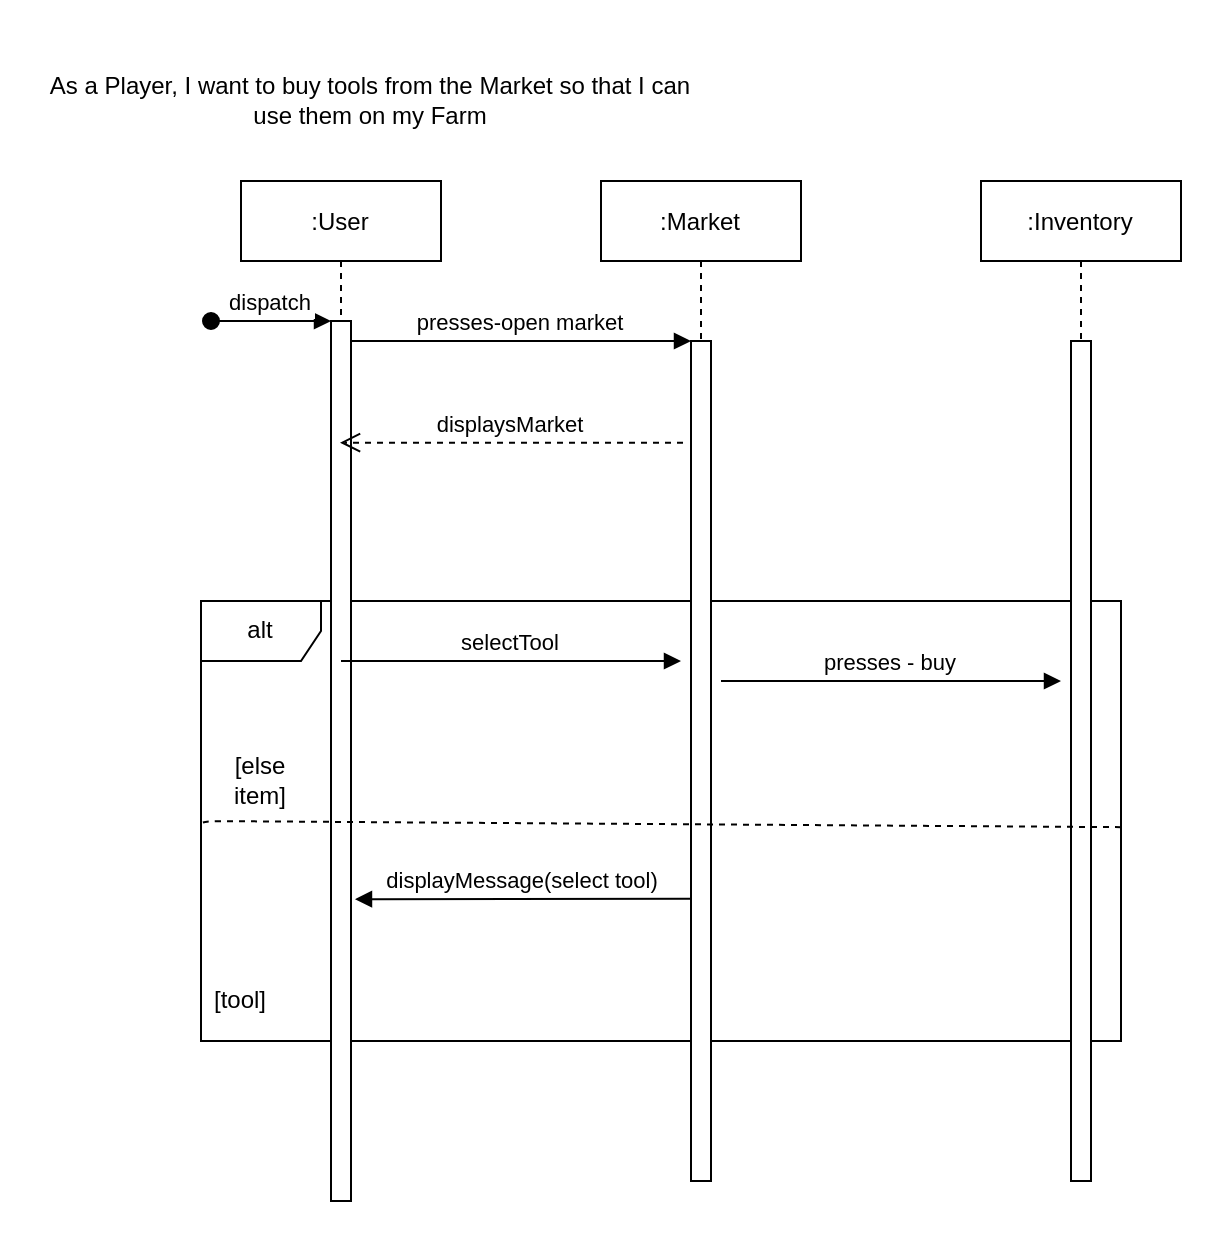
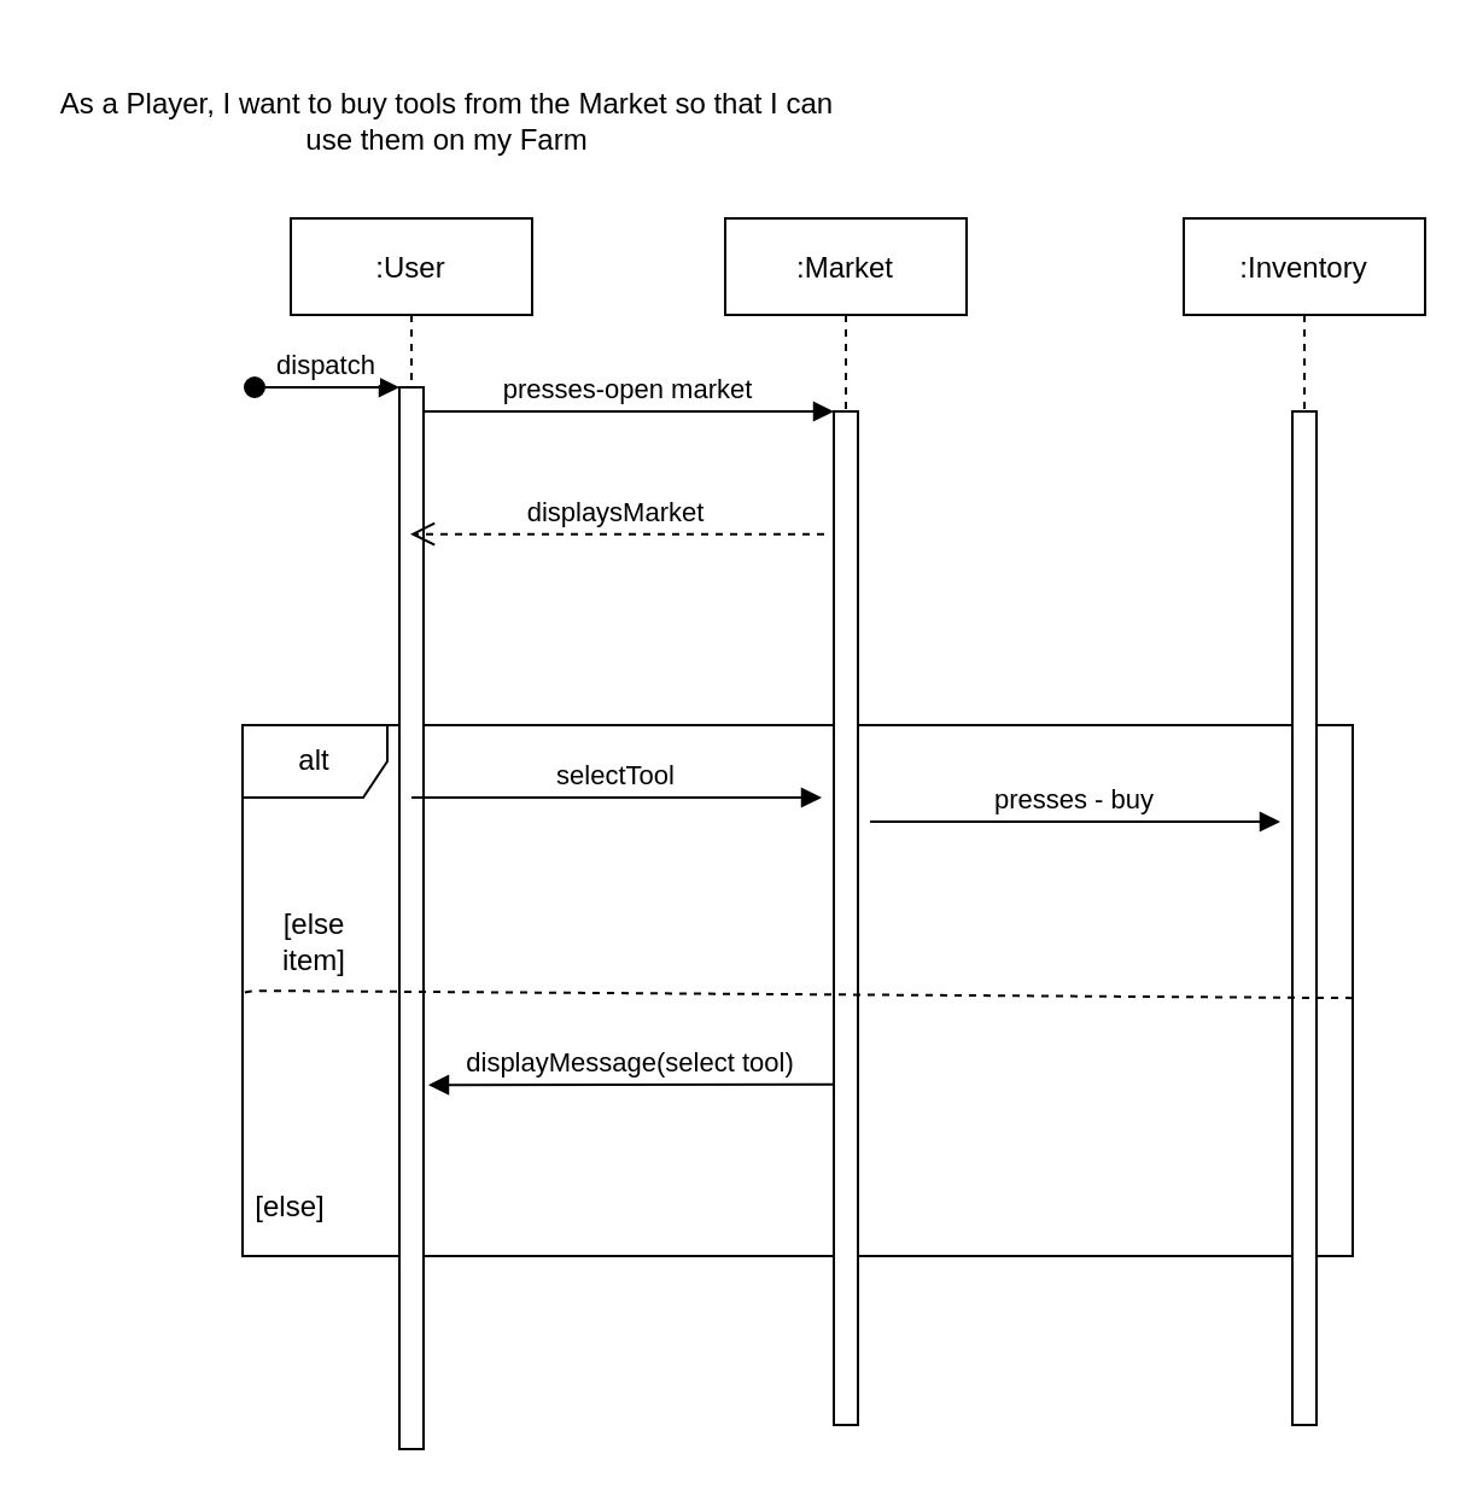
  <mxCell id="0" />
  <mxCell id="1" parent="0" />
  <mxCell id="2" value="alt" style="shape=umlFrame;whiteSpace=wrap;html=1;" vertex="1" parent="1"><mxGeometry x="100" y="300" width="460" height="220" as="geometry" /></mxCell>
  <mxCell id="3" value=":User" style="shape=umlLifeline;perimeter=lifelinePerimeter;container=1;collapsible=0;recursiveResize=0;rounded=0;shadow=0;strokeWidth=1;" parent="1" vertex="1"><mxGeometry x="120" y="90" width="100" height="510" as="geometry" /></mxCell>
  <mxCell id="4" value="" style="points=[];perimeter=orthogonalPerimeter;rounded=0;shadow=0;strokeWidth=1;" parent="3" vertex="1"><mxGeometry x="45" y="70" width="10" height="440" as="geometry" /></mxCell>
  <mxCell id="5" value="dispatch" style="verticalAlign=bottom;startArrow=oval;endArrow=block;startSize=8;shadow=0;strokeWidth=1;" parent="3" target="4" edge="1"><mxGeometry relative="1" as="geometry"><mxPoint x="-15" y="70" as="sourcePoint" /></mxGeometry></mxCell>
  <mxCell id="6" value=":Market" style="shape=umlLifeline;perimeter=lifelinePerimeter;container=1;collapsible=0;recursiveResize=0;rounded=0;shadow=0;strokeWidth=1;" parent="1" vertex="1"><mxGeometry x="300" y="90" width="100" height="500" as="geometry" /></mxCell>
  <mxCell id="7" value="" style="points=[];perimeter=orthogonalPerimeter;rounded=0;shadow=0;strokeWidth=1;" parent="6" vertex="1"><mxGeometry x="45" y="80" width="10" height="420" as="geometry" /></mxCell>
  <mxCell id="8" value="presses-open market" style="verticalAlign=bottom;endArrow=block;entryX=0;entryY=0;shadow=0;strokeWidth=1;" parent="1" source="4" target="7" edge="1"><mxGeometry relative="1" as="geometry"><mxPoint x="275" y="170" as="sourcePoint" /></mxGeometry></mxCell>
  <mxCell id="9" value="As a Player, I want to buy tools from the Market so that I can use them on my Farm" style="text;html=1;strokeColor=none;fillColor=none;align=center;verticalAlign=middle;whiteSpace=wrap;rounded=0;" vertex="1" parent="1"><mxGeometry x="20" y="20" width="330" height="60" as="geometry" /></mxCell>
  <mxCell id="10" value=":Inventory" style="shape=umlLifeline;perimeter=lifelinePerimeter;container=1;collapsible=0;recursiveResize=0;rounded=0;shadow=0;strokeWidth=1;" vertex="1" parent="1"><mxGeometry x="490" y="90" width="100" height="500" as="geometry" /></mxCell>
  <mxCell id="11" value="" style="points=[];perimeter=orthogonalPerimeter;rounded=0;shadow=0;strokeWidth=1;" vertex="1" parent="10"><mxGeometry x="45" y="80" width="10" height="420" as="geometry" /></mxCell>
  <mxCell id="12" value="displaysMarket" style="verticalAlign=bottom;endArrow=open;dashed=1;endSize=8;shadow=0;strokeWidth=1;exitX=-0.4;exitY=0.121;exitDx=0;exitDy=0;exitPerimeter=0;" parent="1" source="7" target="3" edge="1"><mxGeometry relative="1" as="geometry"><mxPoint x="240" y="267" as="targetPoint" /></mxGeometry></mxCell>
  <mxCell id="13" value="presses - buy" style="verticalAlign=bottom;endArrow=block;entryX=0.5;entryY=0.714;shadow=0;strokeWidth=1;entryDx=0;entryDy=0;entryPerimeter=0;" edge="1" parent="1"><mxGeometry relative="1" as="geometry"><mxPoint x="360" y="340.06" as="sourcePoint" /><mxPoint x="530" y="340" as="targetPoint" /></mxGeometry></mxCell>
  <mxCell id="14" value="" style="endArrow=none;dashed=1;html=1;exitX=1;exitY=0.514;exitDx=0;exitDy=0;exitPerimeter=0;entryX=0;entryY=0.514;entryDx=0;entryDy=0;entryPerimeter=0;" edge="1" parent="1" source="2" target="2"><mxGeometry width="50" height="50" relative="1" as="geometry"><mxPoint x="400" y="360" as="sourcePoint" /><mxPoint x="450" y="310" as="targetPoint" /><Array as="points"><mxPoint x="100" y="410" /></Array></mxGeometry></mxCell>
  <mxCell id="15" value="[else item]" style="text;html=1;strokeColor=none;fillColor=none;align=center;verticalAlign=middle;whiteSpace=wrap;rounded=0;" vertex="1" parent="1"><mxGeometry x="110" y="380" width="40" height="20" as="geometry" /></mxCell>
- <mxCell id="16" value="[tool]" style="text;html=1;strokeColor=none;fillColor=none;align=center;verticalAlign=middle;whiteSpace=wrap;rounded=0;" vertex="1" parent="1"><mxGeometry x="100" y="490" width="40" height="20" as="geometry" /></mxCell>
+ <mxCell id="16" value="[else]" style="text;html=1;strokeColor=none;fillColor=none;align=center;verticalAlign=middle;whiteSpace=wrap;rounded=0;" vertex="1" parent="1"><mxGeometry x="100" y="490" width="40" height="20" as="geometry" /></mxCell>
  <mxCell id="17" value="selectTool" style="verticalAlign=bottom;endArrow=block;entryX=0;entryY=0;shadow=0;strokeWidth=1;" edge="1" parent="1"><mxGeometry relative="1" as="geometry"><mxPoint x="170" y="330" as="sourcePoint" /><mxPoint x="340" y="330" as="targetPoint" /></mxGeometry></mxCell>
  <mxCell id="18" value="displayMessage(select tool)" style="verticalAlign=bottom;endArrow=block;entryX=1.2;entryY=0.657;shadow=0;strokeWidth=1;entryDx=0;entryDy=0;entryPerimeter=0;exitX=0;exitY=0.664;exitDx=0;exitDy=0;exitPerimeter=0;" edge="1" parent="1" source="7" target="4"><mxGeometry relative="1" as="geometry"><mxPoint x="170" y="480" as="sourcePoint" /><mxPoint x="340" y="480" as="targetPoint" /></mxGeometry></mxCell>
